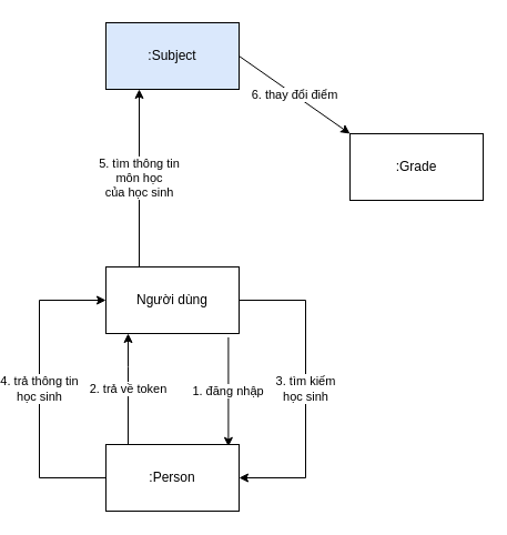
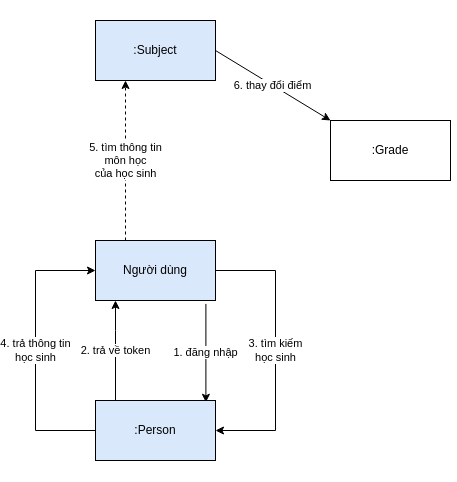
  <mxCell id="0" />
  <mxCell id="1" parent="0" />
  <mxCell id="2" value="1. đăng nhập" style="edgeStyle=orthogonalEdgeStyle;rounded=0;orthogonalLoop=1;jettySize=auto;html=1;exitX=0.92;exitY=1.057;exitDx=0;exitDy=0;exitPerimeter=0;entryX=0.92;entryY=0.03;entryDx=0;entryDy=0;entryPerimeter=0;" edge="1" parent="1" source="3" target="5"><mxGeometry relative="1" as="geometry"><mxPoint x="190" y="390" as="targetPoint" /><Array as="points" /></mxGeometry></mxCell>
- <mxCell id="3" value="Người dùng" style="rounded=0;whiteSpace=wrap;html=1;" vertex="1" parent="1"><mxGeometry x="80" y="240" width="120" height="60" as="geometry" /></mxCell>
+ <mxCell id="3" value="Người dùng" style="rounded=0;whiteSpace=wrap;html=1;fillColor=#dae8fc;" vertex="1" parent="1"><mxGeometry x="80" y="240" width="120" height="60" as="geometry" /></mxCell>
  <mxCell id="4" value="2. trả về token" style="edgeStyle=orthogonalEdgeStyle;rounded=0;orthogonalLoop=1;jettySize=auto;html=1;" edge="1" parent="1" source="5" target="3"><mxGeometry relative="1" as="geometry"><Array as="points"><mxPoint x="100" y="330" /><mxPoint x="100" y="330" /></Array></mxGeometry></mxCell>
- <mxCell id="5" value=":Person" style="rounded=0;whiteSpace=wrap;html=1;" vertex="1" parent="1"><mxGeometry x="80" y="400" width="120" height="60" as="geometry" /></mxCell>
+ <mxCell id="5" value=":Person" style="rounded=0;whiteSpace=wrap;html=1;fillColor=#dae8fc;" vertex="1" parent="1"><mxGeometry x="80" y="400" width="120" height="60" as="geometry" /></mxCell>
  <mxCell id="6" value="3. tìm kiếm&lt;br&gt;học sinh" style="endArrow=classic;html=1;rounded=0;exitX=1;exitY=0.5;exitDx=0;exitDy=0;entryX=1;entryY=0.5;entryDx=0;entryDy=0;" edge="1" parent="1" source="3" target="5"><mxGeometry width="50" height="50" relative="1" as="geometry"><mxPoint x="380" y="480" as="sourcePoint" /><mxPoint x="430" y="430" as="targetPoint" /><Array as="points"><mxPoint x="260" y="270" /><mxPoint x="260" y="430" /></Array><mxPoint as="offset" /></mxGeometry></mxCell>
  <mxCell id="7" value="4. trả thông tin&lt;br&gt;học sinh" style="endArrow=classic;html=1;rounded=0;exitX=0;exitY=0.5;exitDx=0;exitDy=0;entryX=0;entryY=0.5;entryDx=0;entryDy=0;" edge="1" parent="1" source="5" target="3"><mxGeometry width="50" height="50" relative="1" as="geometry"><mxPoint x="110" y="600" as="sourcePoint" /><mxPoint x="160" y="550" as="targetPoint" /><Array as="points"><mxPoint x="20" y="430" /><mxPoint x="20" y="270" /></Array></mxGeometry></mxCell>
  <mxCell id="8" value=":Subject" style="rounded=0;whiteSpace=wrap;html=1;fillColor=#dae8fc;" vertex="1" parent="1"><mxGeometry x="80" y="20" width="120" height="60" as="geometry" /></mxCell>
- <mxCell id="9" value=":Grade" style="rounded=0;whiteSpace=wrap;html=1;" vertex="1" parent="1"><mxGeometry x="300" y="120" width="120" height="60" as="geometry" /></mxCell>
- <mxCell id="10" value="5. tìm thông tin&lt;br&gt;môn học&lt;br&gt;của học sinh" style="endArrow=classic;html=1;rounded=0;exitX=0.25;exitY=0;exitDx=0;exitDy=0;entryX=0.25;entryY=1;entryDx=0;entryDy=0;" edge="1" parent="1" source="3" target="8"><mxGeometry width="50" height="50" relative="1" as="geometry"><mxPoint x="310" y="300" as="sourcePoint" /><mxPoint x="360" y="250" as="targetPoint" /></mxGeometry></mxCell>
+ <mxCell id="9" value=":Grade" style="rounded=0;whiteSpace=wrap;html=1;" vertex="1" parent="1"><mxGeometry x="315" y="120" width="120" height="60" as="geometry" /></mxCell>
+ <mxCell id="10" value="5. tìm thông tin&lt;br&gt;môn học&lt;br&gt;của học sinh" style="endArrow=classic;html=1;rounded=0;exitX=0.25;exitY=0;exitDx=0;exitDy=0;entryX=0.25;entryY=1;entryDx=0;entryDy=0;dashed=1;" edge="1" parent="1" source="3" target="8"><mxGeometry width="50" height="50" relative="1" as="geometry"><mxPoint x="310" y="300" as="sourcePoint" /><mxPoint x="360" y="250" as="targetPoint" /></mxGeometry></mxCell>
  <mxCell id="11" value="6. thay đổi điểm" style="endArrow=classic;html=1;rounded=0;exitX=1;exitY=0.5;exitDx=0;exitDy=0;entryX=0;entryY=0;entryDx=0;entryDy=0;" edge="1" parent="1" source="8" target="9"><mxGeometry width="50" height="50" relative="1" as="geometry"><mxPoint x="310" y="280" as="sourcePoint" /><mxPoint x="360" y="230" as="targetPoint" /></mxGeometry></mxCell>
